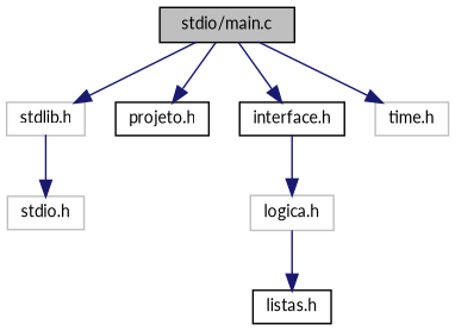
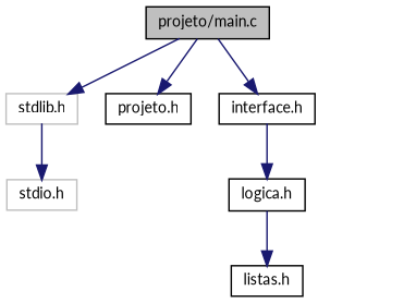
  digraph {
    fontname=Lato
    node [color=black fillcolor=white fontname=Lato fontsize=10 shape=record style=filled]
    edge [color=midnightblue fontname=Lato fontsize=10 labelfontname=Helvetica labelfontsize=10 style=solid]
-   n1 [fillcolor=grey75 fontcolor=black height=0.2 label="stdio/main.c" width=0.4]
+   n1 [fillcolor=grey75 fontcolor=black height=0.2 label="projeto/main.c" width=0.4]
    n2 [color=grey75 height=0.2 label="stdlib.h" width=0.4]
    n3 [height=0.2 label="projeto.h" width=0.4]
    n4 [height=0.2 label="interface.h" width=0.4]
-   n5 [color=grey75 height=0.2 label="time.h" width=0.4]
    n6 [color=grey75 height=0.2 label="stdio.h" width=0.4]
-   n7 [color=grey75 height=0.2 label="logica.h" width=0.4]
+   n7 [height=0.2 label="logica.h" width=0.4]
    n8 [height=0.2 label="listas.h" width=0.4]
    n1 -> n2
    n1 -> n3
    n1 -> n4
-   n1 -> n5
    n2 -> n6
    n4 -> n7
    n7 -> n8
  }
